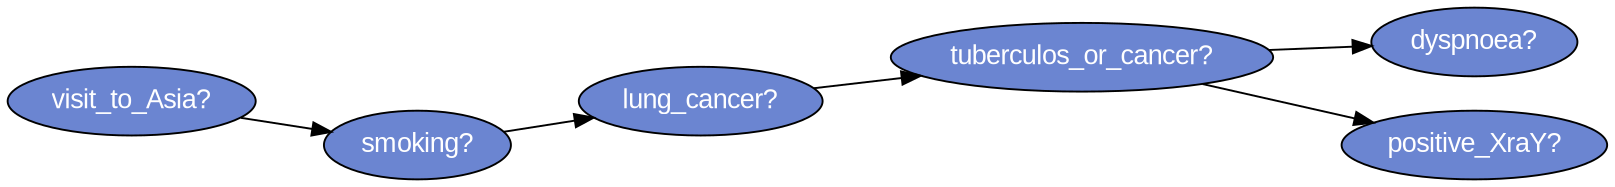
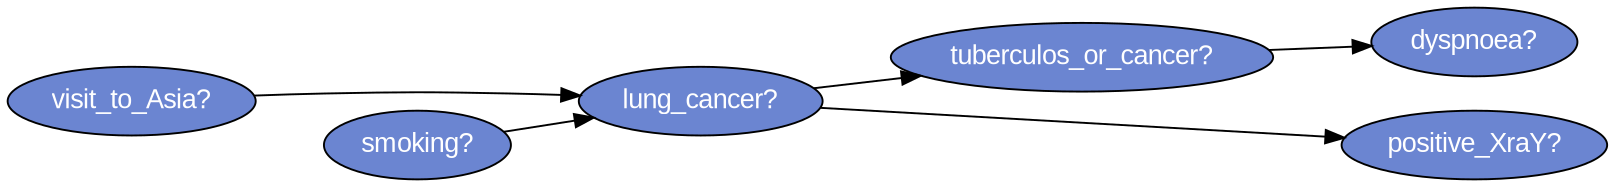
  digraph {
    fontname="Liberation Sans"
    rankdir=LR
    node [fillcolor="#6b85d1" fontcolor="#FFFFFF" fontname="Liberation Sans" style=filled]
    edge [fontname="Liberation Sans"]
    n1 [label="visit_to_Asia?"]
    n2 [label="lung_cancer?"]
    n3 [label="tuberculos_or_cancer?"]
    n4 [label="smoking?"]
    n5 [label="dyspnoea?"]
    n6 [label="positive_XraY?"]
-   n1 -> n4
+   n1 -> n2
    n2 -> n3
    n3 -> n5
-   n3 -> n6
+   n2 -> n6
    n4 -> n2
  }
